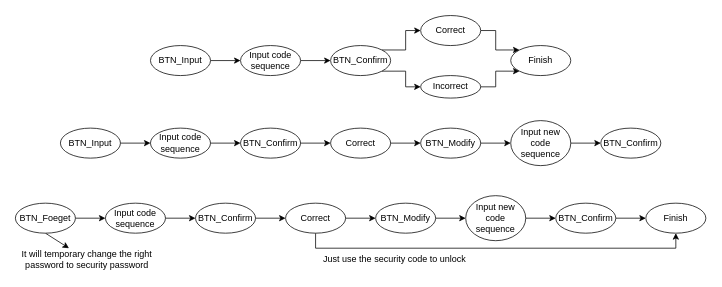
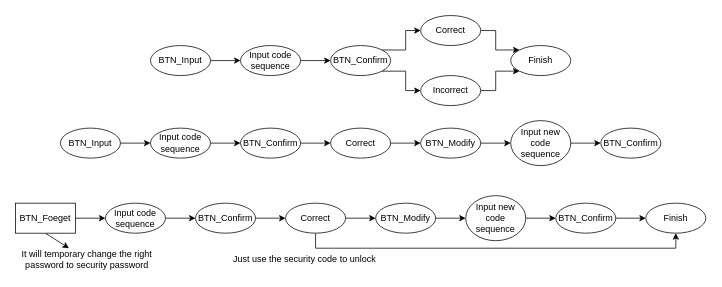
  <mxCell id="0" />
  <mxCell id="1" parent="0" />
  <mxCell id="2" style="edgeStyle=orthogonalEdgeStyle;rounded=0;orthogonalLoop=1;jettySize=auto;html=1;exitX=1;exitY=0.5;exitDx=0;exitDy=0;entryX=0;entryY=0.5;entryDx=0;entryDy=0;" edge="1" parent="1" source="3" target="7"><mxGeometry relative="1" as="geometry" /></mxCell>
  <mxCell id="3" value="BTN_Input" style="ellipse;whiteSpace=wrap;html=1;" vertex="1" parent="1"><mxGeometry x="200" y="60" width="80" height="40" as="geometry" /></mxCell>
  <mxCell id="4" style="edgeStyle=orthogonalEdgeStyle;rounded=0;orthogonalLoop=1;jettySize=auto;html=1;exitX=1;exitY=0.5;exitDx=0;exitDy=0;entryX=0;entryY=1;entryDx=0;entryDy=0;" edge="1" parent="1" source="5" target="13"><mxGeometry relative="1" as="geometry" /></mxCell>
- <mxCell id="5" value="Incorrect" style="ellipse;whiteSpace=wrap;html=1;" vertex="1" parent="1"><mxGeometry x="560" y="100" width="80" height="30" as="geometry" /></mxCell>
+ <mxCell id="5" value="Incorrect" style="ellipse;whiteSpace=wrap;html=1;" vertex="1" parent="1"><mxGeometry x="560" y="100" width="80" height="40" as="geometry" /></mxCell>
  <mxCell id="6" style="edgeStyle=orthogonalEdgeStyle;rounded=0;orthogonalLoop=1;jettySize=auto;html=1;exitX=1;exitY=0.5;exitDx=0;exitDy=0;" edge="1" parent="1" source="7" target="10"><mxGeometry relative="1" as="geometry" /></mxCell>
  <mxCell id="7" value="Input code sequence" style="ellipse;whiteSpace=wrap;html=1;" vertex="1" parent="1"><mxGeometry x="320" y="60" width="80" height="40" as="geometry" /></mxCell>
  <mxCell id="8" style="edgeStyle=orthogonalEdgeStyle;rounded=0;orthogonalLoop=1;jettySize=auto;html=1;exitX=1;exitY=0;exitDx=0;exitDy=0;entryX=0;entryY=0.5;entryDx=0;entryDy=0;" edge="1" parent="1" source="10" target="12"><mxGeometry relative="1" as="geometry" /></mxCell>
  <mxCell id="9" style="edgeStyle=orthogonalEdgeStyle;rounded=0;orthogonalLoop=1;jettySize=auto;html=1;exitX=1;exitY=1;exitDx=0;exitDy=0;entryX=0;entryY=0.5;entryDx=0;entryDy=0;" edge="1" parent="1" source="10" target="5"><mxGeometry relative="1" as="geometry" /></mxCell>
  <mxCell id="10" value="BTN_Confirm" style="ellipse;whiteSpace=wrap;html=1;" vertex="1" parent="1"><mxGeometry x="440" y="60" width="80" height="40" as="geometry" /></mxCell>
  <mxCell id="11" style="edgeStyle=orthogonalEdgeStyle;rounded=0;orthogonalLoop=1;jettySize=auto;html=1;exitX=1;exitY=0.5;exitDx=0;exitDy=0;entryX=0;entryY=0;entryDx=0;entryDy=0;" edge="1" parent="1" source="12" target="13"><mxGeometry relative="1" as="geometry" /></mxCell>
  <mxCell id="12" value="Correct" style="ellipse;whiteSpace=wrap;html=1;" vertex="1" parent="1"><mxGeometry x="560" y="20" width="80" height="40" as="geometry" /></mxCell>
  <mxCell id="13" value="Finish" style="ellipse;whiteSpace=wrap;html=1;" vertex="1" parent="1"><mxGeometry x="680" y="60" width="80" height="40" as="geometry" /></mxCell>
  <mxCell id="14" style="edgeStyle=orthogonalEdgeStyle;rounded=0;orthogonalLoop=1;jettySize=auto;html=1;exitX=1;exitY=0.5;exitDx=0;exitDy=0;entryX=0;entryY=0.5;entryDx=0;entryDy=0;" edge="1" parent="1" source="15" target="17"><mxGeometry relative="1" as="geometry" /></mxCell>
  <mxCell id="15" value="BTN_Input" style="ellipse;whiteSpace=wrap;html=1;" vertex="1" parent="1"><mxGeometry x="80" y="170" width="80" height="40" as="geometry" /></mxCell>
  <mxCell id="16" style="edgeStyle=orthogonalEdgeStyle;rounded=0;orthogonalLoop=1;jettySize=auto;html=1;exitX=1;exitY=0.5;exitDx=0;exitDy=0;" edge="1" parent="1" source="17" target="19"><mxGeometry relative="1" as="geometry" /></mxCell>
  <mxCell id="17" value="Input code sequence" style="ellipse;whiteSpace=wrap;html=1;" vertex="1" parent="1"><mxGeometry x="200" y="170" width="80" height="40" as="geometry" /></mxCell>
  <mxCell id="18" style="edgeStyle=orthogonalEdgeStyle;rounded=0;orthogonalLoop=1;jettySize=auto;html=1;exitX=1;exitY=0.5;exitDx=0;exitDy=0;entryX=0;entryY=0.5;entryDx=0;entryDy=0;" edge="1" parent="1" source="19" target="24"><mxGeometry relative="1" as="geometry" /></mxCell>
  <mxCell id="19" value="BTN_Confirm" style="ellipse;whiteSpace=wrap;html=1;" vertex="1" parent="1"><mxGeometry x="320" y="170" width="80" height="40" as="geometry" /></mxCell>
  <mxCell id="20" style="edgeStyle=orthogonalEdgeStyle;rounded=0;orthogonalLoop=1;jettySize=auto;html=1;exitX=1;exitY=0.5;exitDx=0;exitDy=0;entryX=0;entryY=0.5;entryDx=0;entryDy=0;" edge="1" parent="1" source="22" target="31"><mxGeometry relative="1" as="geometry" /></mxCell>
  <mxCell id="21" style="edgeStyle=none;rounded=0;orthogonalLoop=1;jettySize=auto;html=1;exitX=0.5;exitY=1;exitDx=0;exitDy=0;" edge="1" parent="1" source="22" target="43"><mxGeometry relative="1" as="geometry" /></mxCell>
- <mxCell id="22" value="BTN_Foeget" style="ellipse;whiteSpace=wrap;html=1;" vertex="1" parent="1"><mxGeometry x="20" y="270" width="80" height="40" as="geometry" /></mxCell>
+ <mxCell id="22" value="BTN_Foeget" style="whiteSpace=wrap;html=1;rounded=0;" vertex="1" parent="1"><mxGeometry x="20" y="270" width="80" height="40" as="geometry" /></mxCell>
  <mxCell id="23" style="edgeStyle=orthogonalEdgeStyle;rounded=0;orthogonalLoop=1;jettySize=auto;html=1;exitX=1;exitY=0.5;exitDx=0;exitDy=0;entryX=0;entryY=0.5;entryDx=0;entryDy=0;" edge="1" parent="1" source="24" target="29"><mxGeometry relative="1" as="geometry" /></mxCell>
  <mxCell id="24" value="Correct" style="ellipse;whiteSpace=wrap;html=1;" vertex="1" parent="1"><mxGeometry x="440" y="170" width="80" height="40" as="geometry" /></mxCell>
  <mxCell id="25" value="BTN_Confirm" style="ellipse;whiteSpace=wrap;html=1;" vertex="1" parent="1"><mxGeometry x="800" y="170" width="80" height="40" as="geometry" /></mxCell>
  <mxCell id="26" style="edgeStyle=orthogonalEdgeStyle;rounded=0;orthogonalLoop=1;jettySize=auto;html=1;exitX=1;exitY=0.5;exitDx=0;exitDy=0;entryX=0;entryY=0.5;entryDx=0;entryDy=0;" edge="1" parent="1" source="27" target="25"><mxGeometry relative="1" as="geometry" /></mxCell>
  <mxCell id="27" value="Input new code sequence" style="ellipse;whiteSpace=wrap;html=1;" vertex="1" parent="1"><mxGeometry x="680" y="160" width="80" height="60" as="geometry" /></mxCell>
  <mxCell id="28" style="edgeStyle=orthogonalEdgeStyle;rounded=0;orthogonalLoop=1;jettySize=auto;html=1;exitX=1;exitY=0.5;exitDx=0;exitDy=0;entryX=0;entryY=0.5;entryDx=0;entryDy=0;" edge="1" parent="1" source="29" target="27"><mxGeometry relative="1" as="geometry" /></mxCell>
  <mxCell id="29" value="BTN_Modify" style="ellipse;whiteSpace=wrap;html=1;" vertex="1" parent="1"><mxGeometry x="560" y="170" width="80" height="40" as="geometry" /></mxCell>
  <mxCell id="30" style="edgeStyle=orthogonalEdgeStyle;rounded=0;orthogonalLoop=1;jettySize=auto;html=1;exitX=1;exitY=0.5;exitDx=0;exitDy=0;" edge="1" parent="1" source="31" target="33"><mxGeometry relative="1" as="geometry" /></mxCell>
  <mxCell id="31" value="Input code sequence" style="ellipse;whiteSpace=wrap;html=1;" vertex="1" parent="1"><mxGeometry x="140" y="270" width="80" height="40" as="geometry" /></mxCell>
  <mxCell id="32" style="edgeStyle=orthogonalEdgeStyle;rounded=0;orthogonalLoop=1;jettySize=auto;html=1;exitX=1;exitY=0.5;exitDx=0;exitDy=0;entryX=0;entryY=0.5;entryDx=0;entryDy=0;" edge="1" parent="1" source="33" target="36"><mxGeometry relative="1" as="geometry" /></mxCell>
  <mxCell id="33" value="BTN_Confirm" style="ellipse;whiteSpace=wrap;html=1;" vertex="1" parent="1"><mxGeometry x="260" y="270" width="80" height="40" as="geometry" /></mxCell>
  <mxCell id="34" style="edgeStyle=orthogonalEdgeStyle;rounded=0;orthogonalLoop=1;jettySize=auto;html=1;exitX=1;exitY=0.5;exitDx=0;exitDy=0;entryX=0;entryY=0.5;entryDx=0;entryDy=0;" edge="1" parent="1" source="36" target="42"><mxGeometry relative="1" as="geometry" /></mxCell>
  <mxCell id="35" style="rounded=0;orthogonalLoop=1;jettySize=auto;html=1;exitX=0.5;exitY=1;exitDx=0;exitDy=0;entryX=0.5;entryY=1;entryDx=0;entryDy=0;edgeStyle=orthogonalEdgeStyle;" edge="1" parent="1" source="36" target="44"><mxGeometry relative="1" as="geometry"><Array as="points"><mxPoint x="420" y="330" /><mxPoint x="900" y="330" /></Array></mxGeometry></mxCell>
  <mxCell id="36" value="Correct" style="ellipse;whiteSpace=wrap;html=1;" vertex="1" parent="1"><mxGeometry x="380" y="270" width="80" height="40" as="geometry" /></mxCell>
  <mxCell id="37" style="edgeStyle=none;rounded=0;orthogonalLoop=1;jettySize=auto;html=1;exitX=1;exitY=0.5;exitDx=0;exitDy=0;entryX=0;entryY=0.5;entryDx=0;entryDy=0;" edge="1" parent="1" source="38" target="44"><mxGeometry relative="1" as="geometry" /></mxCell>
  <mxCell id="38" value="BTN_Confirm" style="ellipse;whiteSpace=wrap;html=1;" vertex="1" parent="1"><mxGeometry x="740" y="270" width="80" height="40" as="geometry" /></mxCell>
  <mxCell id="39" style="edgeStyle=orthogonalEdgeStyle;rounded=0;orthogonalLoop=1;jettySize=auto;html=1;exitX=1;exitY=0.5;exitDx=0;exitDy=0;entryX=0;entryY=0.5;entryDx=0;entryDy=0;" edge="1" parent="1" source="40" target="38"><mxGeometry relative="1" as="geometry" /></mxCell>
  <mxCell id="40" value="Input new code sequence" style="ellipse;whiteSpace=wrap;html=1;" vertex="1" parent="1"><mxGeometry x="620" y="260" width="80" height="60" as="geometry" /></mxCell>
  <mxCell id="41" style="edgeStyle=orthogonalEdgeStyle;rounded=0;orthogonalLoop=1;jettySize=auto;html=1;exitX=1;exitY=0.5;exitDx=0;exitDy=0;entryX=0;entryY=0.5;entryDx=0;entryDy=0;" edge="1" parent="1" source="42" target="40"><mxGeometry relative="1" as="geometry" /></mxCell>
  <mxCell id="42" value="BTN_Modify" style="ellipse;whiteSpace=wrap;html=1;" vertex="1" parent="1"><mxGeometry x="500" y="270" width="80" height="40" as="geometry" /></mxCell>
  <mxCell id="43" value="It will temporary change the right &lt;br&gt;password to security password" style="text;html=1;align=center;verticalAlign=middle;resizable=0;points=[];autosize=1;" vertex="1" parent="1"><mxGeometry x="20" y="330" width="190" height="30" as="geometry" /></mxCell>
  <mxCell id="44" value="Finish" style="ellipse;whiteSpace=wrap;html=1;" vertex="1" parent="1"><mxGeometry x="860" y="270" width="80" height="40" as="geometry" /></mxCell>
- <mxCell id="45" value="Just use the security code to unlock" style="text;html=1;align=center;verticalAlign=middle;resizable=0;points=[];autosize=1;" vertex="1" parent="1"><mxGeometry x="420" y="335" width="210" height="20" as="geometry" /></mxCell>
+ <mxCell id="45" value="Just use the security code to unlock" style="text;html=1;align=center;verticalAlign=middle;resizable=0;points=[];autosize=1;" vertex="1" parent="1"><mxGeometry x="300" y="335" width="210" height="20" as="geometry" /></mxCell>
